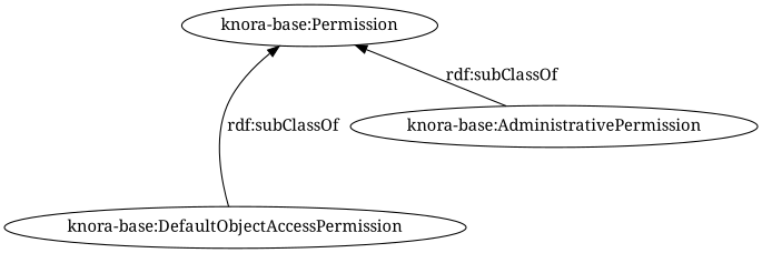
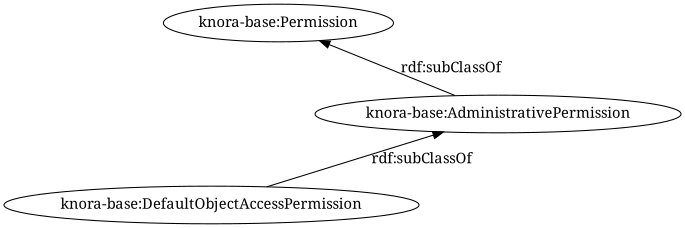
  digraph {
    fontname="Noto Serif"
    rankdir=BT
    node [fontname="Noto Serif"]
    edge [fontname="Noto Serif"]
    n1 [label="knora-base:Permission"]
    n2 [label="knora-base:AdministrativePermission"]
    n3 [label="knora-base:DefaultObjectAccessPermission"]
    n2 -> n1 [label="rdf:subClassOf"]
-   n3 -> n1 [label="rdf:subClassOf"]
+   n3 -> n2 [label="rdf:subClassOf"]
  }
